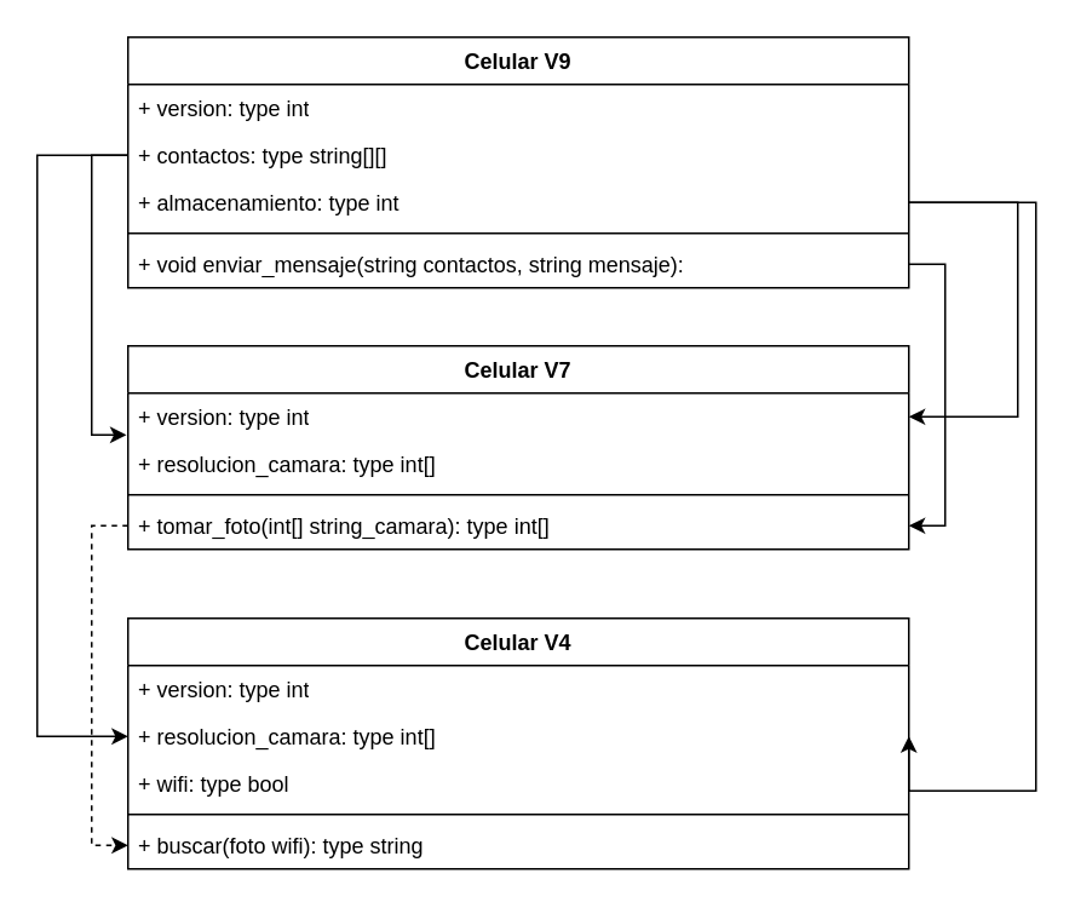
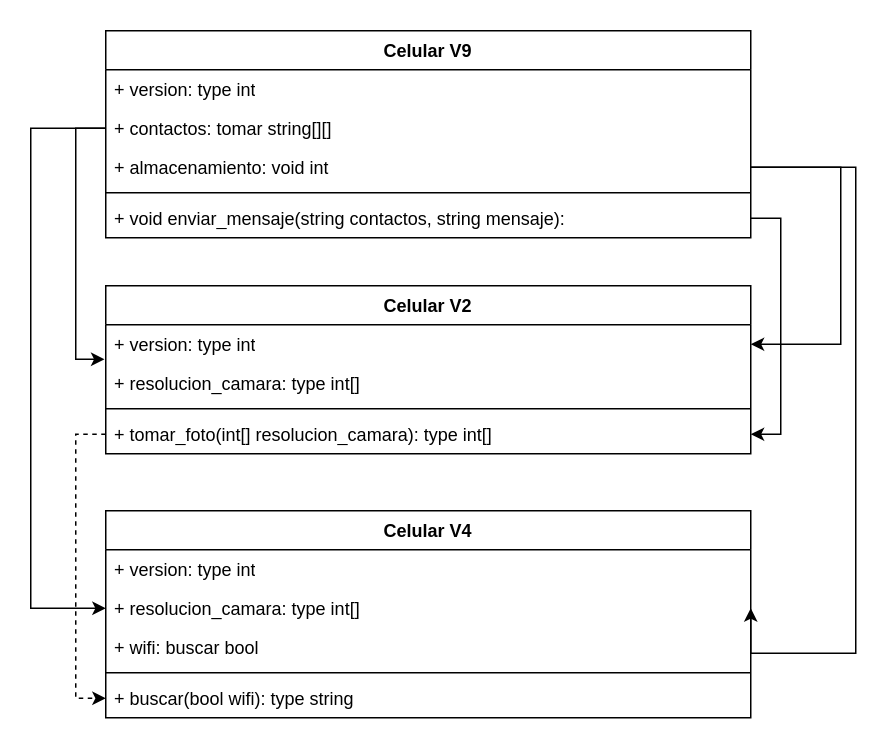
  <mxCell id="0" />
  <mxCell id="1" parent="0" />
  <mxCell id="2" value="Celular V9" style="swimlane;fontStyle=1;align=center;verticalAlign=top;childLayout=stackLayout;horizontal=1;startSize=26;horizontalStack=0;resizeParent=1;resizeParentMax=0;resizeLast=0;collapsible=1;marginBottom=0;whiteSpace=wrap;html=1;" vertex="1" parent="1"><mxGeometry x="70" y="20" width="430" height="138" as="geometry" /></mxCell>
  <mxCell id="3" value="+ version: type int&lt;div&gt;&lt;br&gt;&lt;/div&gt;" style="text;strokeColor=none;fillColor=none;align=left;verticalAlign=top;spacingLeft=4;spacingRight=4;overflow=hidden;rotatable=0;points=[[0,0.5],[1,0.5]];portConstraint=eastwest;whiteSpace=wrap;html=1;" vertex="1" parent="2"><mxGeometry y="26" width="430" height="26" as="geometry" /></mxCell>
- <mxCell id="4" value="+ contactos: type string[][]&lt;div&gt;&lt;br&gt;&lt;/div&gt;" style="text;strokeColor=none;fillColor=none;align=left;verticalAlign=top;spacingLeft=4;spacingRight=4;overflow=hidden;rotatable=0;points=[[0,0.5],[1,0.5]];portConstraint=eastwest;whiteSpace=wrap;html=1;" vertex="1" parent="2"><mxGeometry y="52" width="430" height="26" as="geometry" /></mxCell>
- <mxCell id="5" value="+ almacenamiento: type int&lt;div&gt;&lt;br&gt;&lt;/div&gt;" style="text;strokeColor=none;fillColor=none;align=left;verticalAlign=top;spacingLeft=4;spacingRight=4;overflow=hidden;rotatable=0;points=[[0,0.5],[1,0.5]];portConstraint=eastwest;whiteSpace=wrap;html=1;" vertex="1" parent="2"><mxGeometry y="78" width="430" height="26" as="geometry" /></mxCell>
+ <mxCell id="4" value="+ contactos: tomar string[][]&lt;div&gt;&lt;br&gt;&lt;/div&gt;" style="text;strokeColor=none;fillColor=none;align=left;verticalAlign=top;spacingLeft=4;spacingRight=4;overflow=hidden;rotatable=0;points=[[0,0.5],[1,0.5]];portConstraint=eastwest;whiteSpace=wrap;html=1;" vertex="1" parent="2"><mxGeometry y="52" width="430" height="26" as="geometry" /></mxCell>
+ <mxCell id="5" value="+ almacenamiento: void int&lt;div&gt;&lt;br&gt;&lt;/div&gt;" style="text;strokeColor=none;fillColor=none;align=left;verticalAlign=top;spacingLeft=4;spacingRight=4;overflow=hidden;rotatable=0;points=[[0,0.5],[1,0.5]];portConstraint=eastwest;whiteSpace=wrap;html=1;" vertex="1" parent="2"><mxGeometry y="78" width="430" height="26" as="geometry" /></mxCell>
  <mxCell id="6" value="" style="line;strokeWidth=1;fillColor=none;align=left;verticalAlign=middle;spacingTop=-1;spacingLeft=3;spacingRight=3;rotatable=0;labelPosition=right;points=[];portConstraint=eastwest;strokeColor=inherit;" vertex="1" parent="2"><mxGeometry y="104" width="430" height="8" as="geometry" /></mxCell>
  <mxCell id="7" value="+ void enviar_mensaje(string contactos, string mensaje):" style="text;strokeColor=none;fillColor=none;align=left;verticalAlign=top;spacingLeft=4;spacingRight=4;overflow=hidden;rotatable=0;points=[[0,0.5],[1,0.5]];portConstraint=eastwest;whiteSpace=wrap;html=1;" vertex="1" parent="2"><mxGeometry y="112" width="430" height="26" as="geometry" /></mxCell>
- <mxCell id="8" value="Celular V7" style="swimlane;fontStyle=1;align=center;verticalAlign=top;childLayout=stackLayout;horizontal=1;startSize=26;horizontalStack=0;resizeParent=1;resizeParentMax=0;resizeLast=0;collapsible=1;marginBottom=0;whiteSpace=wrap;html=1;" vertex="1" parent="1"><mxGeometry x="70" y="190" width="430" height="112" as="geometry" /></mxCell>
+ <mxCell id="8" value="Celular V2" style="swimlane;fontStyle=1;align=center;verticalAlign=top;childLayout=stackLayout;horizontal=1;startSize=26;horizontalStack=0;resizeParent=1;resizeParentMax=0;resizeLast=0;collapsible=1;marginBottom=0;whiteSpace=wrap;html=1;" vertex="1" parent="1"><mxGeometry x="70" y="190" width="430" height="112" as="geometry" /></mxCell>
  <mxCell id="9" value="+ version: type int&lt;div&gt;&lt;br&gt;&lt;/div&gt;" style="text;strokeColor=none;fillColor=none;align=left;verticalAlign=top;spacingLeft=4;spacingRight=4;overflow=hidden;rotatable=0;points=[[0,0.5],[1,0.5]];portConstraint=eastwest;whiteSpace=wrap;html=1;" vertex="1" parent="8"><mxGeometry y="26" width="430" height="26" as="geometry" /></mxCell>
  <mxCell id="10" value="+ resolucion_camara: type int[]&lt;div&gt;&lt;br&gt;&lt;/div&gt;" style="text;strokeColor=none;fillColor=none;align=left;verticalAlign=top;spacingLeft=4;spacingRight=4;overflow=hidden;rotatable=0;points=[[0,0.5],[1,0.5]];portConstraint=eastwest;whiteSpace=wrap;html=1;" vertex="1" parent="8"><mxGeometry y="52" width="430" height="26" as="geometry" /></mxCell>
  <mxCell id="11" value="" style="line;strokeWidth=1;fillColor=none;align=left;verticalAlign=middle;spacingTop=-1;spacingLeft=3;spacingRight=3;rotatable=0;labelPosition=right;points=[];portConstraint=eastwest;strokeColor=inherit;" vertex="1" parent="8"><mxGeometry y="78" width="430" height="8" as="geometry" /></mxCell>
- <mxCell id="12" value="+ tomar_foto(int[] string_camara): type int[]" style="text;strokeColor=none;fillColor=none;align=left;verticalAlign=top;spacingLeft=4;spacingRight=4;overflow=hidden;rotatable=0;points=[[0,0.5],[1,0.5]];portConstraint=eastwest;whiteSpace=wrap;html=1;" vertex="1" parent="8"><mxGeometry y="86" width="430" height="26" as="geometry" /></mxCell>
+ <mxCell id="12" value="+ tomar_foto(int[] resolucion_camara): type int[]" style="text;strokeColor=none;fillColor=none;align=left;verticalAlign=top;spacingLeft=4;spacingRight=4;overflow=hidden;rotatable=0;points=[[0,0.5],[1,0.5]];portConstraint=eastwest;whiteSpace=wrap;html=1;" vertex="1" parent="8"><mxGeometry y="86" width="430" height="26" as="geometry" /></mxCell>
  <mxCell id="13" style="edgeStyle=orthogonalEdgeStyle;rounded=0;orthogonalLoop=1;jettySize=auto;html=1;exitX=1;exitY=0.5;exitDx=0;exitDy=0;entryX=1;entryY=0.5;entryDx=0;entryDy=0;" edge="1" parent="1" source="7" target="12"><mxGeometry relative="1" as="geometry" /></mxCell>
  <mxCell id="14" style="edgeStyle=orthogonalEdgeStyle;rounded=0;orthogonalLoop=1;jettySize=auto;html=1;exitX=0;exitY=0.5;exitDx=0;exitDy=0;entryX=-0.002;entryY=0.885;entryDx=0;entryDy=0;entryPerimeter=0;" edge="1" parent="1" source="4" target="9"><mxGeometry relative="1" as="geometry"><mxPoint x="60" y="280" as="targetPoint" /></mxGeometry></mxCell>
  <mxCell id="15" value="Celular V4" style="swimlane;fontStyle=1;align=center;verticalAlign=top;childLayout=stackLayout;horizontal=1;startSize=26;horizontalStack=0;resizeParent=1;resizeParentMax=0;resizeLast=0;collapsible=1;marginBottom=0;whiteSpace=wrap;html=1;" vertex="1" parent="1"><mxGeometry x="70" y="340" width="430" height="138" as="geometry" /></mxCell>
  <mxCell id="16" value="+ version: type int&lt;div&gt;&lt;br&gt;&lt;/div&gt;" style="text;strokeColor=none;fillColor=none;align=left;verticalAlign=top;spacingLeft=4;spacingRight=4;overflow=hidden;rotatable=0;points=[[0,0.5],[1,0.5]];portConstraint=eastwest;whiteSpace=wrap;html=1;" vertex="1" parent="15"><mxGeometry y="26" width="430" height="26" as="geometry" /></mxCell>
  <mxCell id="17" value="+ resolucion_camara: type int[]&lt;div&gt;&lt;br&gt;&lt;/div&gt;" style="text;strokeColor=none;fillColor=none;align=left;verticalAlign=top;spacingLeft=4;spacingRight=4;overflow=hidden;rotatable=0;points=[[0,0.5],[1,0.5]];portConstraint=eastwest;whiteSpace=wrap;html=1;" vertex="1" parent="15"><mxGeometry y="52" width="430" height="26" as="geometry" /></mxCell>
- <mxCell id="18" value="+ wifi: type bool&lt;div&gt;&lt;br&gt;&lt;/div&gt;" style="text;strokeColor=none;fillColor=none;align=left;verticalAlign=top;spacingLeft=4;spacingRight=4;overflow=hidden;rotatable=0;points=[[0,0.5],[1,0.5]];portConstraint=eastwest;whiteSpace=wrap;html=1;" vertex="1" parent="15"><mxGeometry y="78" width="430" height="26" as="geometry" /></mxCell>
+ <mxCell id="18" value="+ wifi: buscar bool&lt;div&gt;&lt;br&gt;&lt;/div&gt;" style="text;strokeColor=none;fillColor=none;align=left;verticalAlign=top;spacingLeft=4;spacingRight=4;overflow=hidden;rotatable=0;points=[[0,0.5],[1,0.5]];portConstraint=eastwest;whiteSpace=wrap;html=1;" vertex="1" parent="15"><mxGeometry y="78" width="430" height="26" as="geometry" /></mxCell>
  <mxCell id="19" value="" style="line;strokeWidth=1;fillColor=none;align=left;verticalAlign=middle;spacingTop=-1;spacingLeft=3;spacingRight=3;rotatable=0;labelPosition=right;points=[];portConstraint=eastwest;strokeColor=inherit;" vertex="1" parent="15"><mxGeometry y="104" width="430" height="8" as="geometry" /></mxCell>
- <mxCell id="20" value="+ buscar(foto wifi): type string" style="text;strokeColor=none;fillColor=none;align=left;verticalAlign=top;spacingLeft=4;spacingRight=4;overflow=hidden;rotatable=0;points=[[0,0.5],[1,0.5]];portConstraint=eastwest;whiteSpace=wrap;html=1;" vertex="1" parent="15"><mxGeometry y="112" width="430" height="26" as="geometry" /></mxCell>
+ <mxCell id="20" value="+ buscar(bool wifi): type string" style="text;strokeColor=none;fillColor=none;align=left;verticalAlign=top;spacingLeft=4;spacingRight=4;overflow=hidden;rotatable=0;points=[[0,0.5],[1,0.5]];portConstraint=eastwest;whiteSpace=wrap;html=1;" vertex="1" parent="15"><mxGeometry y="112" width="430" height="26" as="geometry" /></mxCell>
  <mxCell id="21" style="edgeStyle=orthogonalEdgeStyle;rounded=0;orthogonalLoop=1;jettySize=auto;html=1;exitX=0;exitY=0.5;exitDx=0;exitDy=0;entryX=0;entryY=0.5;entryDx=0;entryDy=0;dashed=1;" edge="1" parent="1" source="12" target="20"><mxGeometry relative="1" as="geometry" /></mxCell>
  <mxCell id="22" style="edgeStyle=orthogonalEdgeStyle;rounded=0;orthogonalLoop=1;jettySize=auto;html=1;exitX=1;exitY=0.5;exitDx=0;exitDy=0;entryX=1;entryY=0.5;entryDx=0;entryDy=0;" edge="1" parent="1" source="5" target="9"><mxGeometry relative="1" as="geometry"><mxPoint x="540" y="250" as="targetPoint" /><Array as="points"><mxPoint x="560" y="111" /><mxPoint x="560" y="229" /></Array></mxGeometry></mxCell>
  <mxCell id="23" style="edgeStyle=orthogonalEdgeStyle;rounded=0;orthogonalLoop=1;jettySize=auto;html=1;exitX=1;exitY=0.5;exitDx=0;exitDy=0;entryX=1;entryY=0.5;entryDx=0;entryDy=0;" edge="1" parent="1" source="5" target="17"><mxGeometry relative="1" as="geometry"><mxPoint x="600" y="430" as="targetPoint" /><Array as="points"><mxPoint x="570" y="111" /><mxPoint x="570" y="435" /></Array></mxGeometry></mxCell>
  <mxCell id="24" style="edgeStyle=orthogonalEdgeStyle;rounded=0;orthogonalLoop=1;jettySize=auto;html=1;exitX=0;exitY=0.5;exitDx=0;exitDy=0;entryX=0;entryY=0.5;entryDx=0;entryDy=0;" edge="1" parent="1" source="4" target="17"><mxGeometry relative="1" as="geometry"><mxPoint x="10" y="420" as="targetPoint" /><Array as="points"><mxPoint x="20" y="85" /><mxPoint x="20" y="405" /></Array></mxGeometry></mxCell>
